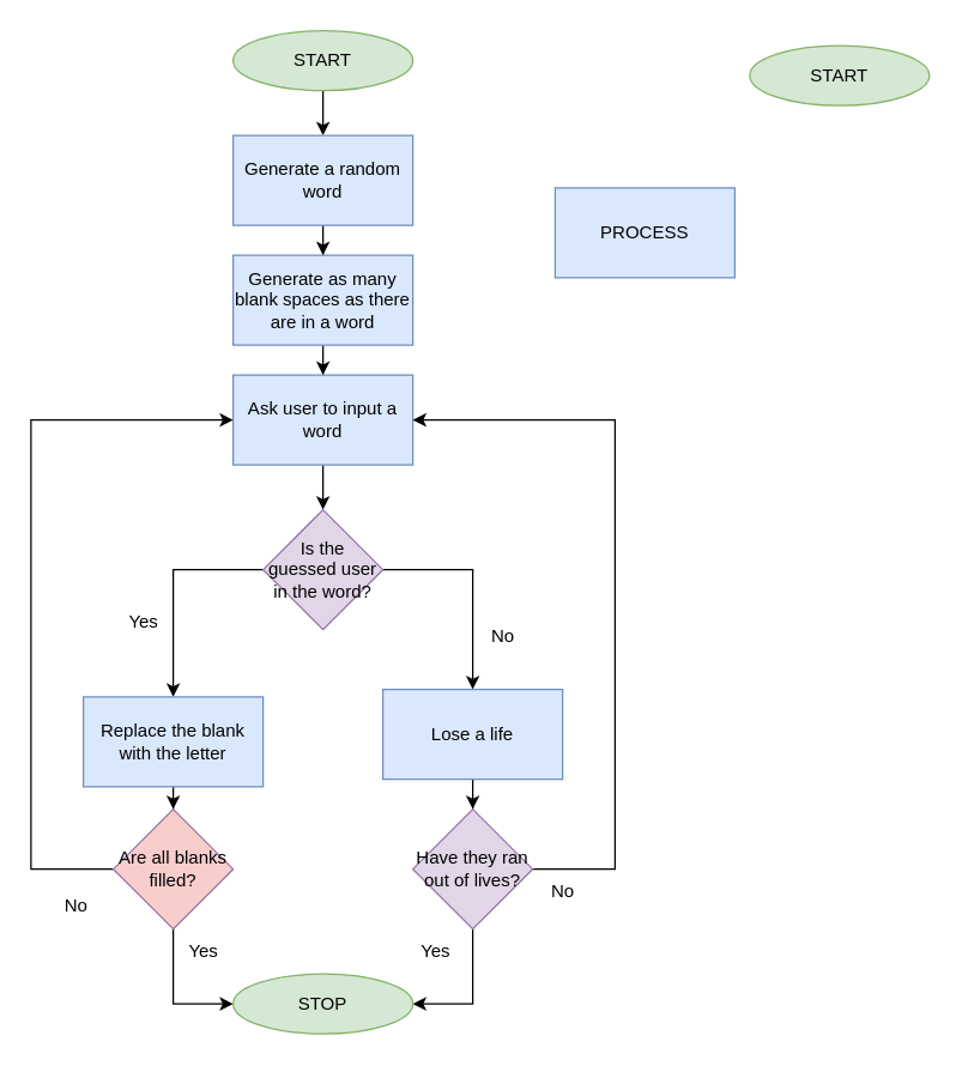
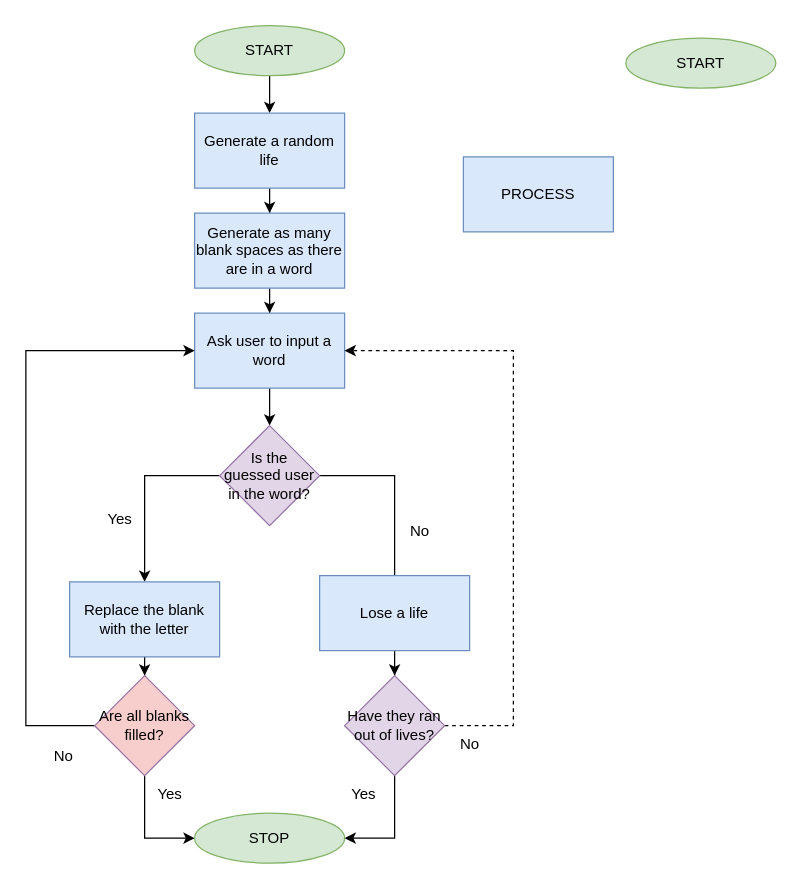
  <mxCell id="0" />
  <mxCell id="1" parent="0" />
  <mxCell id="2" value="PROCESS" style="rounded=0;whiteSpace=wrap;html=1;fillColor=#dae8fc;strokeColor=#6c8ebf;" vertex="1" parent="1"><mxGeometry x="370" y="125" width="120" height="60" as="geometry" /></mxCell>
  <mxCell id="3" value="START" style="rounded=1;whiteSpace=wrap;html=1;fontSize=12;glass=0;strokeWidth=1;shadow=0;shape=ellipse;perimeter=ellipsePerimeter;fillColor=#d5e8d4;strokeColor=#82b366;" vertex="1" parent="1"><mxGeometry x="500" y="30" width="120" height="40" as="geometry" /></mxCell>
  <mxCell id="4" style="edgeStyle=orthogonalEdgeStyle;rounded=0;orthogonalLoop=1;jettySize=auto;html=1;exitX=0;exitY=0.5;exitDx=0;exitDy=0;entryX=0;entryY=0.25;entryDx=0;entryDy=0;" edge="1" parent="1"><mxGeometry relative="1" as="geometry"><mxPoint x="183.636" y="355.455" as="targetPoint" /><Array as="points"><mxPoint x="70" y="670" /><mxPoint x="70" y="355" /></Array></mxGeometry></mxCell>
  <mxCell id="5" value="" style="edgeStyle=orthogonalEdgeStyle;rounded=0;orthogonalLoop=1;jettySize=auto;html=1;" edge="1" parent="1" source="6" target="8"><mxGeometry relative="1" as="geometry" /></mxCell>
  <mxCell id="6" value="START" style="rounded=1;whiteSpace=wrap;html=1;fontSize=12;glass=0;strokeWidth=1;shadow=0;shape=ellipse;perimeter=ellipsePerimeter;fillColor=#d5e8d4;strokeColor=#82b366;" vertex="1" parent="1"><mxGeometry x="155" y="20" width="120" height="40" as="geometry" /></mxCell>
  <mxCell id="7" value="" style="edgeStyle=orthogonalEdgeStyle;rounded=0;orthogonalLoop=1;jettySize=auto;html=1;" edge="1" parent="1" source="8" target="10"><mxGeometry relative="1" as="geometry" /></mxCell>
- <mxCell id="8" value="Generate a random word" style="rounded=0;whiteSpace=wrap;html=1;fillColor=#dae8fc;strokeColor=#6c8ebf;" vertex="1" parent="1"><mxGeometry x="155" y="90" width="120" height="60" as="geometry" /></mxCell>
+ <mxCell id="8" value="Generate a random life" style="rounded=0;whiteSpace=wrap;html=1;fillColor=#dae8fc;strokeColor=#6c8ebf;" vertex="1" parent="1"><mxGeometry x="155" y="90" width="120" height="60" as="geometry" /></mxCell>
  <mxCell id="9" value="" style="edgeStyle=orthogonalEdgeStyle;rounded=0;orthogonalLoop=1;jettySize=auto;html=1;" edge="1" parent="1" source="10" target="12"><mxGeometry relative="1" as="geometry" /></mxCell>
  <mxCell id="10" value="Generate as many blank spaces as there are in a word" style="rounded=0;whiteSpace=wrap;html=1;fillColor=#dae8fc;strokeColor=#6c8ebf;" vertex="1" parent="1"><mxGeometry x="155" y="170" width="120" height="60" as="geometry" /></mxCell>
  <mxCell id="11" value="" style="edgeStyle=orthogonalEdgeStyle;rounded=0;orthogonalLoop=1;jettySize=auto;html=1;" edge="1" parent="1" source="12" target="15"><mxGeometry relative="1" as="geometry" /></mxCell>
  <mxCell id="12" value="Ask user to input a word" style="rounded=0;whiteSpace=wrap;html=1;fillColor=#dae8fc;strokeColor=#6c8ebf;" vertex="1" parent="1"><mxGeometry x="155" y="250" width="120" height="60" as="geometry" /></mxCell>
  <mxCell id="13" style="edgeStyle=orthogonalEdgeStyle;rounded=0;orthogonalLoop=1;jettySize=auto;html=1;exitX=0;exitY=0.5;exitDx=0;exitDy=0;entryX=0.5;entryY=0;entryDx=0;entryDy=0;" edge="1" parent="1" source="15" target="21"><mxGeometry relative="1" as="geometry" /></mxCell>
- <mxCell id="14" style="edgeStyle=orthogonalEdgeStyle;rounded=0;orthogonalLoop=1;jettySize=auto;html=1;exitX=1;exitY=0.5;exitDx=0;exitDy=0;entryX=0.5;entryY=0;entryDx=0;entryDy=0;" edge="1" parent="1" source="15" target="19"><mxGeometry relative="1" as="geometry" /></mxCell>
+ <mxCell id="14" style="edgeStyle=orthogonalEdgeStyle;rounded=0;orthogonalLoop=1;jettySize=auto;html=1;exitX=1;exitY=0.5;exitDx=0;exitDy=0;entryX=0.5;entryY=0;entryDx=0;entryDy=0;endArrow=none;" edge="1" parent="1" source="15" target="19"><mxGeometry relative="1" as="geometry" /></mxCell>
  <mxCell id="15" value="Is the guessed user in the word?" style="rhombus;whiteSpace=wrap;html=1;fillColor=#e1d5e7;strokeColor=#9673a6;" vertex="1" parent="1"><mxGeometry x="175" y="340" width="80" height="80" as="geometry" /></mxCell>
  <mxCell id="16" value="Yes" style="text;html=1;align=center;verticalAlign=middle;resizable=0;points=[];autosize=1;strokeColor=none;fillColor=none;" vertex="1" parent="1"><mxGeometry x="75" y="400" width="40" height="30" as="geometry" /></mxCell>
  <mxCell id="17" value="No" style="text;html=1;align=center;verticalAlign=middle;resizable=0;points=[];autosize=1;strokeColor=none;fillColor=none;" vertex="1" parent="1"><mxGeometry x="315" y="410" width="40" height="30" as="geometry" /></mxCell>
  <mxCell id="18" value="" style="edgeStyle=orthogonalEdgeStyle;rounded=0;orthogonalLoop=1;jettySize=auto;html=1;" edge="1" parent="1" source="19" target="24"><mxGeometry relative="1" as="geometry" /></mxCell>
  <mxCell id="19" value="Lose a life" style="rounded=0;whiteSpace=wrap;html=1;fillColor=#dae8fc;strokeColor=#6c8ebf;" vertex="1" parent="1"><mxGeometry x="255" y="460" width="120" height="60" as="geometry" /></mxCell>
  <mxCell id="20" value="" style="edgeStyle=orthogonalEdgeStyle;rounded=0;orthogonalLoop=1;jettySize=auto;html=1;" edge="1" parent="1" source="21" target="27"><mxGeometry relative="1" as="geometry" /></mxCell>
  <mxCell id="21" value="Replace the blank with the letter" style="rounded=0;whiteSpace=wrap;html=1;fillColor=#dae8fc;strokeColor=#6c8ebf;" vertex="1" parent="1"><mxGeometry x="55" y="465" width="120" height="60" as="geometry" /></mxCell>
  <mxCell id="22" style="edgeStyle=orthogonalEdgeStyle;rounded=0;orthogonalLoop=1;jettySize=auto;html=1;exitX=0.5;exitY=1;exitDx=0;exitDy=0;entryX=1;entryY=0.5;entryDx=0;entryDy=0;" edge="1" parent="1" source="24" target="28"><mxGeometry relative="1" as="geometry" /></mxCell>
- <mxCell id="23" style="edgeStyle=orthogonalEdgeStyle;rounded=0;orthogonalLoop=1;jettySize=auto;html=1;exitX=1;exitY=0.5;exitDx=0;exitDy=0;entryX=1;entryY=0.5;entryDx=0;entryDy=0;" edge="1" parent="1" source="24" target="12"><mxGeometry relative="1" as="geometry"><Array as="points"><mxPoint x="410" y="580" /><mxPoint x="410" y="280" /></Array></mxGeometry></mxCell>
+ <mxCell id="23" style="edgeStyle=orthogonalEdgeStyle;rounded=0;orthogonalLoop=1;jettySize=auto;html=1;exitX=1;exitY=0.5;exitDx=0;exitDy=0;entryX=1;entryY=0.5;entryDx=0;entryDy=0;dashed=1;" edge="1" parent="1" source="24" target="12"><mxGeometry relative="1" as="geometry"><Array as="points"><mxPoint x="410" y="580" /><mxPoint x="410" y="280" /></Array></mxGeometry></mxCell>
  <mxCell id="24" value="Have they ran out of lives?" style="rhombus;whiteSpace=wrap;html=1;fillColor=#e1d5e7;strokeColor=#9673a6;" vertex="1" parent="1"><mxGeometry x="275" y="540" width="80" height="80" as="geometry" /></mxCell>
  <mxCell id="25" style="edgeStyle=orthogonalEdgeStyle;rounded=0;orthogonalLoop=1;jettySize=auto;html=1;exitX=0.5;exitY=1;exitDx=0;exitDy=0;entryX=0;entryY=0.5;entryDx=0;entryDy=0;" edge="1" parent="1" source="27" target="28"><mxGeometry relative="1" as="geometry" /></mxCell>
  <mxCell id="26" style="edgeStyle=orthogonalEdgeStyle;rounded=0;orthogonalLoop=1;jettySize=auto;html=1;exitX=0;exitY=0.5;exitDx=0;exitDy=0;entryX=0;entryY=0.5;entryDx=0;entryDy=0;" edge="1" parent="1" source="27" target="12"><mxGeometry relative="1" as="geometry"><mxPoint x="30" y="420" as="targetPoint" /><Array as="points"><mxPoint x="20" y="580" /><mxPoint x="20" y="280" /></Array></mxGeometry></mxCell>
  <mxCell id="27" value="Are all blanks filled?" style="rhombus;whiteSpace=wrap;html=1;fillColor=#f8cecc;strokeColor=#9673a6;" vertex="1" parent="1"><mxGeometry x="75" y="540" width="80" height="80" as="geometry" /></mxCell>
  <mxCell id="28" value="STOP" style="rounded=1;whiteSpace=wrap;html=1;fontSize=12;glass=0;strokeWidth=1;shadow=0;shape=ellipse;perimeter=ellipsePerimeter;fillColor=#d5e8d4;strokeColor=#82b366;" vertex="1" parent="1"><mxGeometry x="155" y="650" width="120" height="40" as="geometry" /></mxCell>
  <mxCell id="29" value="Yes" style="text;html=1;align=center;verticalAlign=middle;resizable=0;points=[];autosize=1;strokeColor=none;fillColor=none;" vertex="1" parent="1"><mxGeometry x="115" y="620" width="40" height="30" as="geometry" /></mxCell>
  <mxCell id="30" value="Yes" style="text;html=1;align=center;verticalAlign=middle;resizable=0;points=[];autosize=1;strokeColor=none;fillColor=none;" vertex="1" parent="1"><mxGeometry x="270" y="620" width="40" height="30" as="geometry" /></mxCell>
  <mxCell id="31" value="No" style="text;html=1;align=center;verticalAlign=middle;resizable=0;points=[];autosize=1;strokeColor=none;fillColor=none;" vertex="1" parent="1"><mxGeometry x="355" y="580" width="40" height="30" as="geometry" /></mxCell>
  <mxCell id="32" value="No" style="text;html=1;align=center;verticalAlign=middle;resizable=0;points=[];autosize=1;strokeColor=none;fillColor=none;" vertex="1" parent="1"><mxGeometry x="30" y="590" width="40" height="30" as="geometry" /></mxCell>
